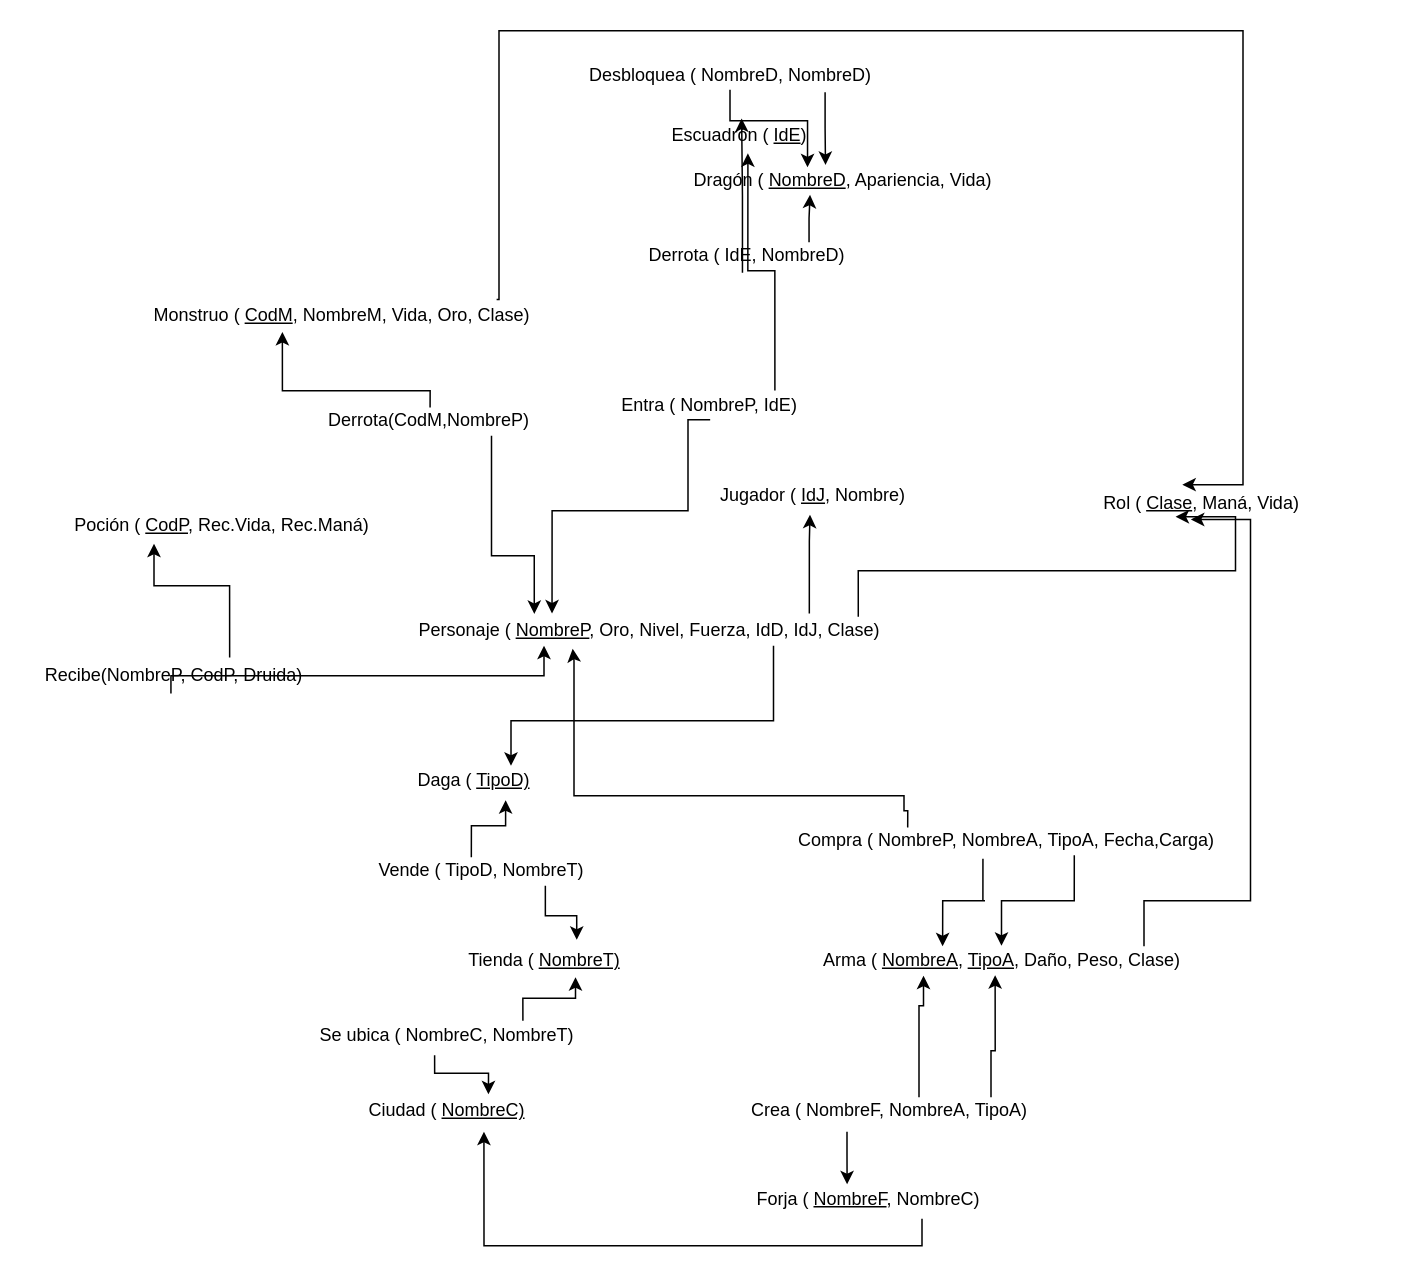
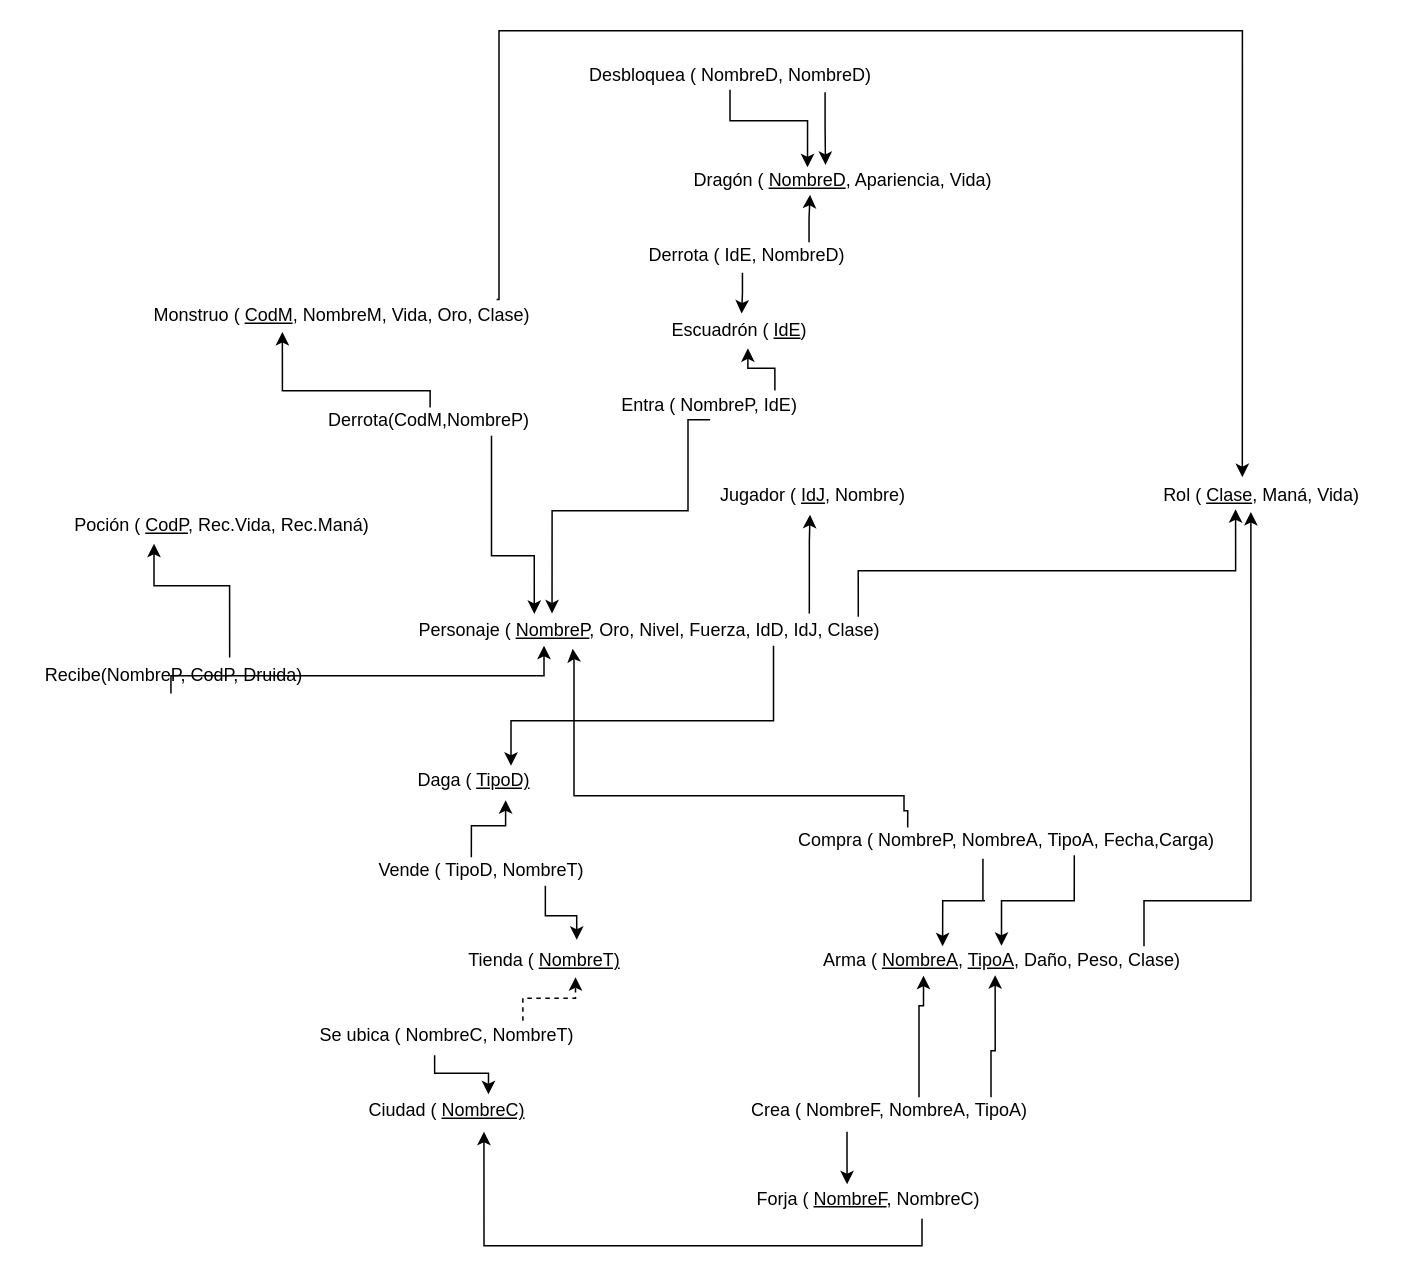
  <mxCell id="0" />
  <mxCell id="1" parent="0" />
  <mxCell id="2" value="Personaje ( &lt;u&gt;NombreP&lt;/u&gt;, Oro, Nivel, Fuerza, IdD, IdJ, Clase)" style="text;html=1;align=center;verticalAlign=middle;resizable=0;points=[];autosize=1;strokeColor=none;fillColor=none;" parent="1" vertex="1"><mxGeometry x="272" y="410" width="320" height="20" as="geometry" /></mxCell>
- <mxCell id="3" value="Rol ( &lt;u&gt;Clase&lt;/u&gt;, Maná, Vida)" style="text;html=1;align=center;verticalAlign=middle;resizable=0;points=[];autosize=1;strokeColor=none;fillColor=none;" parent="1" vertex="1"><mxGeometry x="725" y="325" width="150" height="20" as="geometry" /></mxCell>
+ <mxCell id="3" value="Rol ( &lt;u&gt;Clase&lt;/u&gt;, Maná, Vida)" style="text;html=1;align=center;verticalAlign=middle;resizable=0;points=[];autosize=1;strokeColor=none;fillColor=none;" parent="1" vertex="1"><mxGeometry x="765" y="320" width="150" height="20" as="geometry" /></mxCell>
  <mxCell id="4" value="" style="endArrow=classic;html=1;rounded=0;edgeStyle=orthogonalEdgeStyle;entryX=0.387;entryY=0.95;entryDx=0;entryDy=0;entryPerimeter=0;exitX=0.936;exitY=0.033;exitDx=0;exitDy=0;exitPerimeter=0;" parent="1" source="2" target="3" edge="1"><mxGeometry width="50" height="50" relative="1" as="geometry"><mxPoint x="572" y="400" as="sourcePoint" /><mxPoint x="352" y="500" as="targetPoint" /><Array as="points"><mxPoint x="572" y="380" /><mxPoint x="823" y="380" /></Array></mxGeometry></mxCell>
  <mxCell id="5" value="Daga ( &lt;u&gt;TipoD)&lt;/u&gt;" style="text;html=1;align=center;verticalAlign=middle;resizable=0;points=[];autosize=1;strokeColor=none;fillColor=none;" parent="1" vertex="1"><mxGeometry x="270" y="510" width="90" height="20" as="geometry" /></mxCell>
  <mxCell id="6" value="Vende ( TipoD, NombreT)" style="text;html=1;align=center;verticalAlign=middle;resizable=0;points=[];autosize=1;strokeColor=none;fillColor=none;" parent="1" vertex="1"><mxGeometry x="245" y="570" width="150" height="20" as="geometry" /></mxCell>
  <mxCell id="7" value="Tienda ( &lt;u&gt;NombreT)&lt;/u&gt;" style="text;html=1;align=center;verticalAlign=middle;resizable=0;points=[];autosize=1;strokeColor=none;fillColor=none;" parent="1" vertex="1"><mxGeometry x="302" y="630" width="120" height="20" as="geometry" /></mxCell>
  <mxCell id="8" value="" style="endArrow=classic;html=1;rounded=0;edgeStyle=orthogonalEdgeStyle;exitX=0.457;exitY=0.05;exitDx=0;exitDy=0;exitPerimeter=0;entryX=0.738;entryY=1.15;entryDx=0;entryDy=0;entryPerimeter=0;" parent="1" source="6" target="5" edge="1"><mxGeometry width="50" height="50" relative="1" as="geometry"><mxPoint x="542" y="689" as="sourcePoint" /><mxPoint x="592" y="639" as="targetPoint" /></mxGeometry></mxCell>
  <mxCell id="9" value="" style="endArrow=classic;html=1;rounded=0;edgeStyle=orthogonalEdgeStyle;exitX=0.786;exitY=1;exitDx=0;exitDy=0;exitPerimeter=0;entryX=0.682;entryY=-0.2;entryDx=0;entryDy=0;entryPerimeter=0;" parent="1" source="6" target="7" edge="1"><mxGeometry width="50" height="50" relative="1" as="geometry"><mxPoint x="302" y="709" as="sourcePoint" /><mxPoint x="352" y="659" as="targetPoint" /></mxGeometry></mxCell>
  <mxCell id="10" value="Ciudad ( &lt;u&gt;NombreC)&lt;/u&gt;" style="text;html=1;align=center;verticalAlign=middle;resizable=0;points=[];autosize=1;strokeColor=none;fillColor=none;" parent="1" vertex="1"><mxGeometry x="237" y="730" width="120" height="20" as="geometry" /></mxCell>
  <mxCell id="11" value="Se ubica ( NombreC, NombreT)" style="text;html=1;align=center;verticalAlign=middle;resizable=0;points=[];autosize=1;strokeColor=none;fillColor=none;" parent="1" vertex="1"><mxGeometry x="207" y="680" width="180" height="20" as="geometry" /></mxCell>
- <mxCell id="12" value="" style="endArrow=classic;html=1;rounded=0;edgeStyle=orthogonalEdgeStyle;entryX=0.675;entryY=1.05;entryDx=0;entryDy=0;entryPerimeter=0;exitX=0.783;exitY=0;exitDx=0;exitDy=0;exitPerimeter=0;" parent="1" source="11" target="7" edge="1"><mxGeometry width="50" height="50" relative="1" as="geometry"><mxPoint x="412" y="869" as="sourcePoint" /><mxPoint x="382.04" y="859" as="targetPoint" /></mxGeometry></mxCell>
+ <mxCell id="12" value="" style="endArrow=classic;html=1;rounded=0;edgeStyle=orthogonalEdgeStyle;entryX=0.675;entryY=1.05;entryDx=0;entryDy=0;entryPerimeter=0;exitX=0.783;exitY=0;exitDx=0;exitDy=0;exitPerimeter=0;dashed=1;" parent="1" source="11" target="7" edge="1"><mxGeometry width="50" height="50" relative="1" as="geometry"><mxPoint x="412" y="869" as="sourcePoint" /><mxPoint x="382.04" y="859" as="targetPoint" /></mxGeometry></mxCell>
  <mxCell id="13" value="" style="endArrow=classic;html=1;rounded=0;edgeStyle=orthogonalEdgeStyle;exitX=0.456;exitY=1.15;exitDx=0;exitDy=0;exitPerimeter=0;entryX=0.733;entryY=-0.05;entryDx=0;entryDy=0;entryPerimeter=0;" parent="1" source="11" target="10" edge="1"><mxGeometry width="50" height="50" relative="1" as="geometry"><mxPoint x="302" y="809" as="sourcePoint" /><mxPoint x="352" y="759" as="targetPoint" /></mxGeometry></mxCell>
  <mxCell id="14" value="Forja ( &lt;u&gt;NombreF&lt;/u&gt;, NombreC)" style="text;html=1;align=center;verticalAlign=middle;resizable=0;points=[];autosize=1;strokeColor=none;fillColor=none;" parent="1" vertex="1"><mxGeometry x="498" y="789" width="160" height="20" as="geometry" /></mxCell>
  <mxCell id="15" value="" style="endArrow=classic;html=1;rounded=0;edgeStyle=orthogonalEdgeStyle;entryX=0.708;entryY=1.2;entryDx=0;entryDy=0;entryPerimeter=0;" parent="1" target="10" edge="1"><mxGeometry width="50" height="50" relative="1" as="geometry"><mxPoint x="614" y="812" as="sourcePoint" /><mxPoint x="352" y="759" as="targetPoint" /><Array as="points"><mxPoint x="614" y="830" /><mxPoint x="322" y="830" /></Array></mxGeometry></mxCell>
  <mxCell id="16" value="Arma ( &lt;u&gt;NombreA&lt;/u&gt;, &lt;u&gt;TipoA&lt;/u&gt;, Daño, Peso, Clase)" style="text;html=1;align=center;verticalAlign=middle;resizable=0;points=[];autosize=1;strokeColor=none;fillColor=none;" parent="1" vertex="1"><mxGeometry x="542" y="630" width="250" height="20" as="geometry" /></mxCell>
  <mxCell id="17" value="Crea ( NombreF, NombreA, TipoA)" style="text;html=1;align=center;verticalAlign=middle;resizable=0;points=[];autosize=1;strokeColor=none;fillColor=none;" parent="1" vertex="1"><mxGeometry x="492" y="730" width="200" height="20" as="geometry" /></mxCell>
  <mxCell id="18" value="" style="endArrow=classic;html=1;rounded=0;edgeStyle=orthogonalEdgeStyle;exitX=0.36;exitY=1.2;exitDx=0;exitDy=0;exitPerimeter=0;entryX=0.413;entryY=0;entryDx=0;entryDy=0;entryPerimeter=0;" parent="1" source="17" target="14" edge="1"><mxGeometry width="50" height="50" relative="1" as="geometry"><mxPoint x="302" y="809" as="sourcePoint" /><mxPoint x="352" y="759" as="targetPoint" /></mxGeometry></mxCell>
  <mxCell id="19" value="" style="endArrow=classic;html=1;rounded=0;edgeStyle=orthogonalEdgeStyle;exitX=0.84;exitY=0.05;exitDx=0;exitDy=0;exitPerimeter=0;entryX=0.483;entryY=0.98;entryDx=0;entryDy=0;entryPerimeter=0;" parent="1" source="17" target="16" edge="1"><mxGeometry width="50" height="50" relative="1" as="geometry"><mxPoint x="302" y="709" as="sourcePoint" /><mxPoint x="352" y="659" as="targetPoint" /><Array as="points"><mxPoint x="660" y="700" /><mxPoint x="663" y="700" /></Array></mxGeometry></mxCell>
  <mxCell id="20" value="" style="endArrow=classic;html=1;rounded=0;edgeStyle=orthogonalEdgeStyle;exitX=0.6;exitY=0.05;exitDx=0;exitDy=0;exitPerimeter=0;" parent="1" source="17" target="16" edge="1"><mxGeometry width="50" height="50" relative="1" as="geometry"><mxPoint x="302" y="709" as="sourcePoint" /><mxPoint x="615" y="650" as="targetPoint" /><Array as="points"><mxPoint x="612" y="670" /><mxPoint x="615" y="670" /></Array></mxGeometry></mxCell>
  <mxCell id="21" value="Compra ( NombreP, NombreA, TipoA, Fecha,Carga)" style="text;html=1;align=center;verticalAlign=middle;resizable=0;points=[];autosize=1;strokeColor=none;fillColor=none;" parent="1" vertex="1"><mxGeometry x="525" y="550" width="290" height="20" as="geometry" /></mxCell>
  <mxCell id="22" value="" style="endArrow=classic;html=1;rounded=0;edgeStyle=orthogonalEdgeStyle;exitX=0.491;exitY=1.092;exitDx=0;exitDy=0;exitPerimeter=0;" parent="1" source="38" edge="1"><mxGeometry width="50" height="50" relative="1" as="geometry"><mxPoint x="92" y="530" as="sourcePoint" /><mxPoint x="362" y="430" as="targetPoint" /><Array as="points"><mxPoint x="121" y="450" /><mxPoint x="362" y="450" /><mxPoint x="362" y="430" /></Array></mxGeometry></mxCell>
  <mxCell id="23" value="Poción ( &lt;u&gt;CodP&lt;/u&gt;, Rec.Vida, Rec.Maná)" style="text;html=1;align=center;verticalAlign=middle;resizable=0;points=[];autosize=1;strokeColor=none;fillColor=none;" parent="1" vertex="1"><mxGeometry x="42" y="340" width="210" height="20" as="geometry" /></mxCell>
  <mxCell id="24" value="" style="endArrow=classic;html=1;rounded=0;edgeStyle=orthogonalEdgeStyle;exitX=0.697;exitY=-0.11;exitDx=0;exitDy=0;exitPerimeter=0;" parent="1" source="38" edge="1"><mxGeometry width="50" height="50" relative="1" as="geometry"><mxPoint x="151.13" y="341" as="sourcePoint" /><mxPoint x="102" y="362" as="targetPoint" /><Array as="points"><mxPoint x="152" y="390" /><mxPoint x="102" y="390" /></Array></mxGeometry></mxCell>
  <mxCell id="25" value="Jugador (&amp;nbsp;&lt;u&gt;IdJ&lt;/u&gt;, Nombre)" style="text;html=1;align=center;verticalAlign=middle;resizable=0;points=[];autosize=1;strokeColor=none;fillColor=none;" parent="1" vertex="1"><mxGeometry x="471" y="320" width="140" height="20" as="geometry" /></mxCell>
  <mxCell id="26" value="" style="endArrow=classic;html=1;rounded=0;edgeStyle=orthogonalEdgeStyle;entryX=0.488;entryY=1.133;entryDx=0;entryDy=0;entryPerimeter=0;exitX=0.834;exitY=-0.078;exitDx=0;exitDy=0;exitPerimeter=0;" parent="1" source="2" target="25" edge="1"><mxGeometry width="50" height="50" relative="1" as="geometry"><mxPoint x="492" y="408" as="sourcePoint" /><mxPoint x="542" y="270" as="targetPoint" /><Array as="points"><mxPoint x="539" y="360" /><mxPoint x="540" y="360" /></Array></mxGeometry></mxCell>
  <mxCell id="27" value="Monstruo ( &lt;u&gt;CodM&lt;/u&gt;, NombreM, Vida, Oro, Clase)" style="text;html=1;align=center;verticalAlign=middle;resizable=0;points=[];autosize=1;strokeColor=none;fillColor=none;" parent="1" vertex="1"><mxGeometry x="92" y="200" width="270" height="20" as="geometry" /></mxCell>
- <mxCell id="28" value="Escuadrón ( &lt;u&gt;IdE&lt;/u&gt;)" style="text;html=1;align=center;verticalAlign=middle;resizable=0;points=[];autosize=1;strokeColor=none;fillColor=none;" parent="1" vertex="1"><mxGeometry x="437" y="80" width="110" height="20" as="geometry" /></mxCell>
+ <mxCell id="28" value="Escuadrón ( &lt;u&gt;IdE&lt;/u&gt;)" style="text;html=1;align=center;verticalAlign=middle;resizable=0;points=[];autosize=1;strokeColor=none;fillColor=none;" parent="1" vertex="1"><mxGeometry x="437" y="210" width="110" height="20" as="geometry" /></mxCell>
  <mxCell id="29" value="Entra ( NombreP, IdE)" style="text;html=1;align=center;verticalAlign=middle;resizable=0;points=[];autosize=1;strokeColor=none;fillColor=none;" parent="1" vertex="1"><mxGeometry x="407" y="260" width="130" height="20" as="geometry" /></mxCell>
  <mxCell id="30" value="" style="endArrow=classic;html=1;rounded=0;edgeStyle=orthogonalEdgeStyle;exitX=0.506;exitY=0.967;exitDx=0;exitDy=0;exitPerimeter=0;entryX=0.298;entryY=-0.076;entryDx=0;entryDy=0;entryPerimeter=0;" parent="1" source="29" target="2" edge="1"><mxGeometry width="50" height="50" relative="1" as="geometry"><mxPoint x="492" y="240" as="sourcePoint" /><mxPoint x="362" y="402" as="targetPoint" /><Array as="points"><mxPoint x="458" y="340" /><mxPoint x="367" y="340" /></Array></mxGeometry></mxCell>
  <mxCell id="31" value="Derrota ( IdE, NombreD)" style="text;html=1;align=center;verticalAlign=middle;resizable=0;points=[];autosize=1;strokeColor=none;fillColor=none;" parent="1" vertex="1"><mxGeometry x="422" y="160" width="150" height="20" as="geometry" /></mxCell>
  <mxCell id="32" value="Dragón ( &lt;u&gt;NombreD&lt;/u&gt;, Apariencia, Vida)" style="text;html=1;align=center;verticalAlign=middle;resizable=0;points=[];autosize=1;strokeColor=none;fillColor=none;" parent="1" vertex="1"><mxGeometry x="456" y="110" width="210" height="20" as="geometry" /></mxCell>
  <mxCell id="33" value="" style="endArrow=classic;html=1;rounded=0;edgeStyle=orthogonalEdgeStyle;exitX=0.778;exitY=0.05;exitDx=0;exitDy=0;exitPerimeter=0;entryX=0.397;entryY=0.967;entryDx=0;entryDy=0;entryPerimeter=0;" parent="1" source="31" target="32" edge="1"><mxGeometry width="50" height="50" relative="1" as="geometry"><mxPoint x="492" y="150" as="sourcePoint" /><mxPoint x="542" y="100" as="targetPoint" /></mxGeometry></mxCell>
  <mxCell id="34" value="" style="endArrow=classic;html=1;rounded=0;edgeStyle=orthogonalEdgeStyle;exitX=0.482;exitY=1.067;exitDx=0;exitDy=0;exitPerimeter=0;entryX=0.516;entryY=-0.075;entryDx=0;entryDy=0;entryPerimeter=0;" parent="1" source="31" target="28" edge="1"><mxGeometry width="50" height="50" relative="1" as="geometry"><mxPoint x="492" y="150" as="sourcePoint" /><mxPoint x="542" y="100" as="targetPoint" /></mxGeometry></mxCell>
  <mxCell id="35" value="Desbloquea ( NombreD, NombreD)" style="text;html=1;align=center;verticalAlign=middle;resizable=0;points=[];autosize=1;strokeColor=none;fillColor=none;" parent="1" vertex="1"><mxGeometry x="386" y="40" width="200" height="20" as="geometry" /></mxCell>
  <mxCell id="36" value="" style="endArrow=classic;html=1;rounded=0;edgeStyle=orthogonalEdgeStyle;exitX=0.5;exitY=0.967;exitDx=0;exitDy=0;exitPerimeter=0;entryX=0.389;entryY=0.05;entryDx=0;entryDy=0;entryPerimeter=0;" parent="1" source="35" target="32" edge="1"><mxGeometry width="50" height="50" relative="1" as="geometry"><mxPoint x="586" y="70" as="sourcePoint" /><mxPoint x="636" y="20" as="targetPoint" /><Array as="points"><mxPoint x="486" y="80" /><mxPoint x="538" y="80" /></Array></mxGeometry></mxCell>
  <mxCell id="37" value="" style="endArrow=classic;html=1;rounded=0;edgeStyle=orthogonalEdgeStyle;exitX=0.817;exitY=1.05;exitDx=0;exitDy=0;exitPerimeter=0;entryX=0.446;entryY=-0.029;entryDx=0;entryDy=0;entryPerimeter=0;" parent="1" source="35" target="32" edge="1"><mxGeometry width="50" height="50" relative="1" as="geometry"><mxPoint x="586" y="70" as="sourcePoint" /><mxPoint x="636" y="20" as="targetPoint" /></mxGeometry></mxCell>
  <mxCell id="38" value="Recibe(NombreP, CodP, Druida)" style="text;html=1;align=center;verticalAlign=middle;resizable=0;points=[];autosize=1;strokeColor=none;fillColor=none;" parent="1" vertex="1"><mxGeometry x="20" y="440" width="190" height="20" as="geometry" /></mxCell>
  <mxCell id="39" value="" style="endArrow=classic;html=1;rounded=0;edgeStyle=orthogonalEdgeStyle;" parent="1" edge="1"><mxGeometry width="50" height="50" relative="1" as="geometry"><mxPoint x="515" y="430" as="sourcePoint" /><mxPoint x="340" y="510" as="targetPoint" /><Array as="points"><mxPoint x="515" y="480" /><mxPoint x="340" y="480" /></Array></mxGeometry></mxCell>
  <mxCell id="40" value="" style="endArrow=classic;html=1;rounded=0;edgeStyle=orthogonalEdgeStyle;exitX=0.838;exitY=-0.005;exitDx=0;exitDy=0;exitPerimeter=0;entryX=0.554;entryY=1.086;entryDx=0;entryDy=0;entryPerimeter=0;" parent="1" source="29" target="28" edge="1"><mxGeometry width="50" height="50" relative="1" as="geometry"><mxPoint x="482" y="300" as="sourcePoint" /><mxPoint x="532" y="250" as="targetPoint" /></mxGeometry></mxCell>
  <mxCell id="41" value="" style="endArrow=classic;html=1;rounded=0;edgeStyle=orthogonalEdgeStyle;exitX=0.447;exitY=1.1;exitDx=0;exitDy=0;exitPerimeter=0;entryX=0.343;entryY=0.02;entryDx=0;entryDy=0;entryPerimeter=0;" parent="1" source="21" target="16" edge="1"><mxGeometry width="50" height="50" relative="1" as="geometry"><mxPoint x="628.5" y="580" as="sourcePoint" /><mxPoint x="622" y="620" as="targetPoint" /><Array as="points"><mxPoint x="656" y="600" /><mxPoint x="620" y="600" /></Array></mxGeometry></mxCell>
  <mxCell id="42" value="" style="endArrow=classic;html=1;rounded=0;edgeStyle=orthogonalEdgeStyle;exitX=0.657;exitY=0.98;exitDx=0;exitDy=0;exitPerimeter=0;" parent="1" source="21" edge="1"><mxGeometry width="50" height="50" relative="1" as="geometry"><mxPoint x="706.1" y="573.6" as="sourcePoint" /><mxPoint x="667" y="630" as="targetPoint" /><Array as="points"><mxPoint x="716" y="600" /><mxPoint x="667" y="600" /></Array></mxGeometry></mxCell>
  <mxCell id="43" value="" style="endArrow=classic;html=1;rounded=0;edgeStyle=orthogonalEdgeStyle;exitX=0.274;exitY=0.06;exitDx=0;exitDy=0;exitPerimeter=0;entryX=0.341;entryY=1.1;entryDx=0;entryDy=0;entryPerimeter=0;" parent="1" source="21" target="2" edge="1"><mxGeometry width="50" height="50" relative="1" as="geometry"><mxPoint x="602" y="540" as="sourcePoint" /><mxPoint x="392" y="440" as="targetPoint" /><Array as="points"><mxPoint x="605" y="540" /><mxPoint x="602" y="540" /><mxPoint x="602" y="530" /><mxPoint x="382" y="530" /><mxPoint x="382" y="440" /></Array></mxGeometry></mxCell>
  <mxCell id="44" value="" style="endArrow=classic;html=1;rounded=0;edgeStyle=orthogonalEdgeStyle;exitX=0.883;exitY=-0.04;exitDx=0;exitDy=0;exitPerimeter=0;entryX=0.417;entryY=-0.12;entryDx=0;entryDy=0;entryPerimeter=0;" parent="1" source="27" target="3" edge="1"><mxGeometry width="50" height="50" relative="1" as="geometry"><mxPoint x="332" y="-80" as="sourcePoint" /><mxPoint x="802" y="270" as="targetPoint" /><Array as="points"><mxPoint x="332" y="199" /><mxPoint x="332" y="20" /><mxPoint x="828" y="20" /></Array></mxGeometry></mxCell>
  <mxCell id="45" value="" style="endArrow=classic;html=1;rounded=0;edgeStyle=orthogonalEdgeStyle;exitX=0.88;exitY=0.02;exitDx=0;exitDy=0;exitPerimeter=0;entryX=0.455;entryY=1.04;entryDx=0;entryDy=0;entryPerimeter=0;" parent="1" source="16" target="3" edge="1"><mxGeometry width="50" height="50" relative="1" as="geometry"><mxPoint x="762" y="620" as="sourcePoint" /><mxPoint x="912" y="440" as="targetPoint" /><Array as="points"><mxPoint x="762" y="600" /><mxPoint x="833" y="600" /></Array></mxGeometry></mxCell>
  <mxCell id="46" value="Derrota(CodM,NombreP)" style="text;html=1;align=center;verticalAlign=middle;resizable=0;points=[];autosize=1;strokeColor=none;fillColor=none;" parent="1" vertex="1"><mxGeometry x="210" y="270" width="150" height="20" as="geometry" /></mxCell>
  <mxCell id="47" value="" style="endArrow=classic;html=1;rounded=0;edgeStyle=orthogonalEdgeStyle;entryX=0.354;entryY=1.04;entryDx=0;entryDy=0;entryPerimeter=0;exitX=0.507;exitY=0.06;exitDx=0;exitDy=0;exitPerimeter=0;" parent="1" source="46" target="27" edge="1"><mxGeometry width="50" height="50" relative="1" as="geometry"><mxPoint x="262" y="260" as="sourcePoint" /><mxPoint x="282" y="260" as="targetPoint" /><Array as="points"><mxPoint x="286" y="260" /><mxPoint x="188" y="260" /></Array></mxGeometry></mxCell>
  <mxCell id="48" value="" style="endArrow=classic;html=1;rounded=0;edgeStyle=orthogonalEdgeStyle;entryX=0.261;entryY=-0.06;entryDx=0;entryDy=0;entryPerimeter=0;" parent="1" target="2" edge="1"><mxGeometry width="50" height="50" relative="1" as="geometry"><mxPoint x="327" y="290" as="sourcePoint" /><mxPoint x="152" y="370" as="targetPoint" /><Array as="points"><mxPoint x="327" y="370" /><mxPoint x="356" y="370" /></Array></mxGeometry></mxCell>
